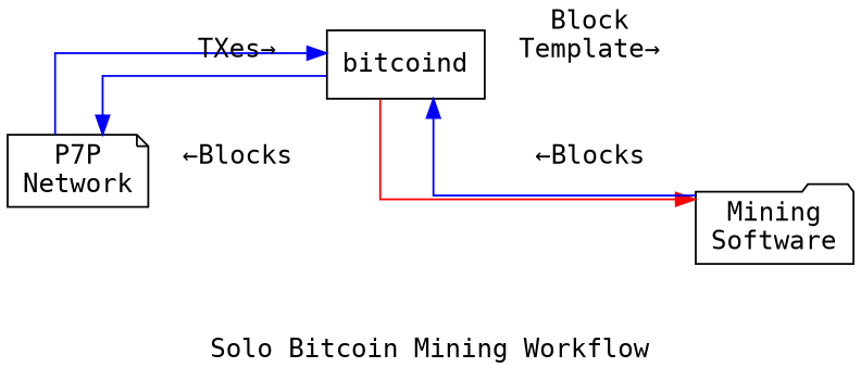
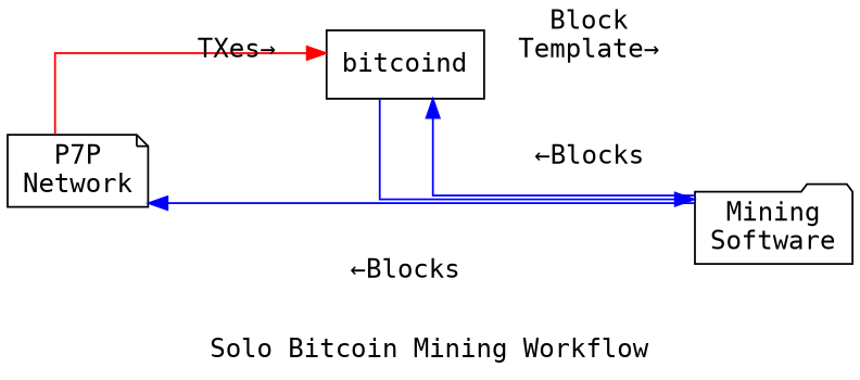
  digraph {
    fontname="DejaVu Sans Mono"
    label="Solo Bitcoin Mining Workflow"
    nodesep=0.5
    rankdir=LR
    splines=ortho
    node [fontname="DejaVu Sans Mono"]
    edge [color=red fontname="DejaVu Sans Mono"]
    n1 [label="P7P\nNetwork" shape=note]
    n2 [label=bitcoind shape=box]
    n3 [label="Mining\nSoftware" shape=folder]
-   n1 -> n2 [color=blue label="TXes→"]
-   n2 -> n1 [color=blue label="←Blocks"]
-   n2 -> n3 [label="Block\nTemplate→"]
+   n1 -> n2 [label="TXes→"]
+   n3 -> n1 [color=blue label="←Blocks"]
+   n2 -> n3 [color=blue label="Block\nTemplate→"]
    n3 -> n2 [color=blue constraint=false label="←Blocks"]
  }
